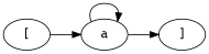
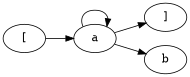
  digraph {
    rankdir=LR
    n1 [label="["]
    n2 [label=a]
    n3 [label="]"]
+   n4 [label=b]
    n1 -> n2
    n2 -> n2
    n2 -> n3
+   n2 -> n4
  }
